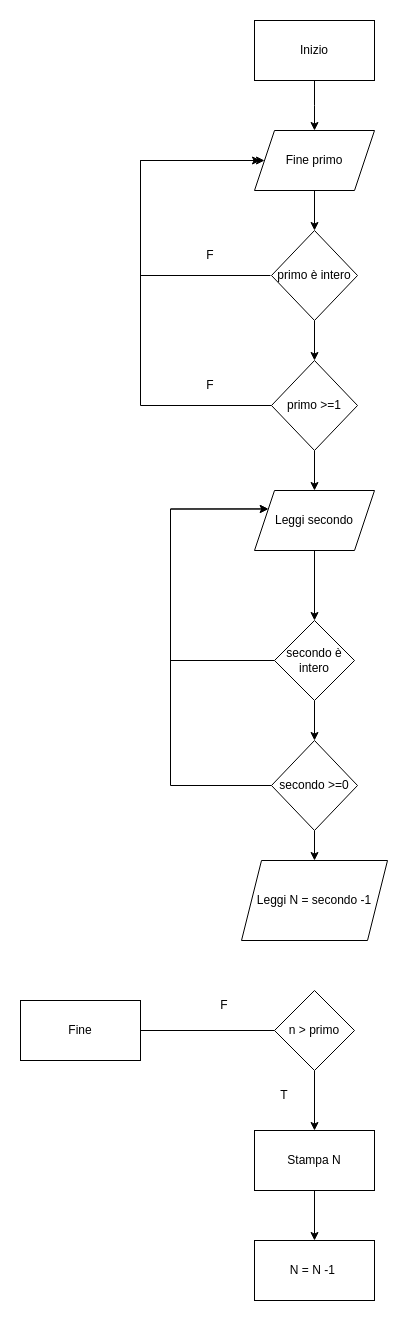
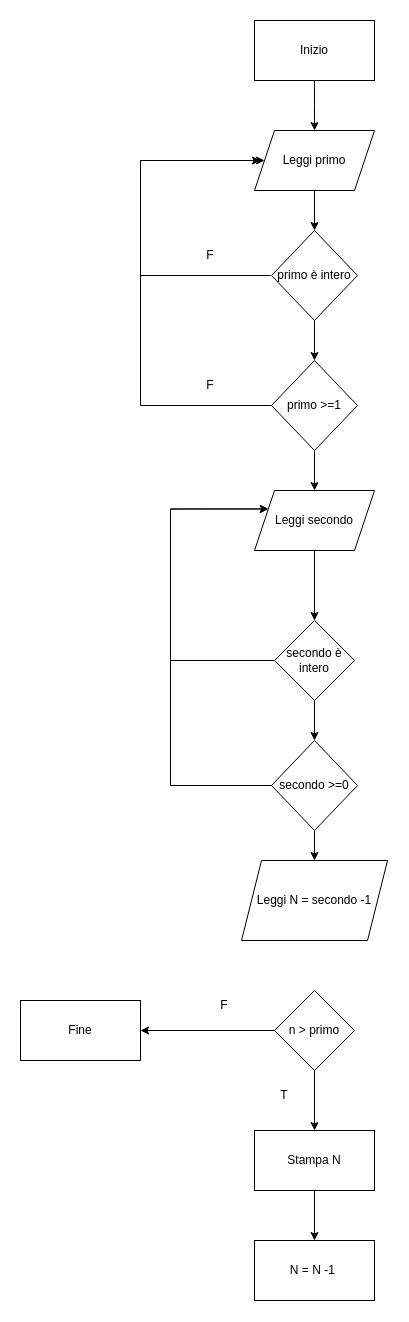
  <mxCell id="0" />
  <mxCell id="1" parent="0" />
  <mxCell id="2" value="" style="edgeStyle=orthogonalEdgeStyle;rounded=0;orthogonalLoop=1;jettySize=auto;html=1;" edge="1" parent="1" source="3"><mxGeometry relative="1" as="geometry"><mxPoint x="314" y="130" as="targetPoint" /></mxGeometry></mxCell>
  <mxCell id="3" value="Inizio" style="rounded=0;whiteSpace=wrap;html=1;" vertex="1" parent="1"><mxGeometry x="254" y="20" width="120" height="60" as="geometry" /></mxCell>
  <mxCell id="4" value="" style="edgeStyle=orthogonalEdgeStyle;rounded=0;orthogonalLoop=1;jettySize=auto;html=1;" edge="1" parent="1" source="5" target="8"><mxGeometry relative="1" as="geometry" /></mxCell>
- <mxCell id="5" value="Fine primo" style="shape=parallelogram;perimeter=parallelogramPerimeter;whiteSpace=wrap;html=1;fixedSize=1;" vertex="1" parent="1"><mxGeometry x="254" y="130" width="120" height="60" as="geometry" /></mxCell>
+ <mxCell id="5" value="Leggi primo" style="shape=parallelogram;perimeter=parallelogramPerimeter;whiteSpace=wrap;html=1;fixedSize=1;" vertex="1" parent="1"><mxGeometry x="254" y="130" width="120" height="60" as="geometry" /></mxCell>
  <mxCell id="6" style="edgeStyle=orthogonalEdgeStyle;rounded=0;orthogonalLoop=1;jettySize=auto;html=1;entryX=0;entryY=0.5;entryDx=0;entryDy=0;" edge="1" parent="1" target="5"><mxGeometry relative="1" as="geometry"><mxPoint x="270" y="275" as="sourcePoint" /><Array as="points"><mxPoint x="140" y="275" /><mxPoint x="140" y="160" /></Array></mxGeometry></mxCell>
  <mxCell id="7" value="" style="edgeStyle=orthogonalEdgeStyle;rounded=0;orthogonalLoop=1;jettySize=auto;html=1;" edge="1" parent="1" source="8" target="11"><mxGeometry relative="1" as="geometry" /></mxCell>
  <mxCell id="8" value="primo è intero" style="rhombus;whiteSpace=wrap;html=1;" vertex="1" parent="1"><mxGeometry x="271" y="230" width="86" height="90" as="geometry" /></mxCell>
  <mxCell id="9" style="edgeStyle=orthogonalEdgeStyle;rounded=0;orthogonalLoop=1;jettySize=auto;html=1;" edge="1" parent="1" source="11"><mxGeometry relative="1" as="geometry"><mxPoint x="260" y="160" as="targetPoint" /><Array as="points"><mxPoint x="140" y="405" /><mxPoint x="140" y="160" /></Array></mxGeometry></mxCell>
  <mxCell id="10" value="" style="edgeStyle=orthogonalEdgeStyle;rounded=0;orthogonalLoop=1;jettySize=auto;html=1;" edge="1" parent="1" source="11" target="15"><mxGeometry relative="1" as="geometry" /></mxCell>
  <mxCell id="11" value="primo &amp;gt;=1" style="rhombus;whiteSpace=wrap;html=1;" vertex="1" parent="1"><mxGeometry x="271" y="360" width="86" height="90" as="geometry" /></mxCell>
  <mxCell id="12" value="F" style="text;html=1;strokeColor=none;fillColor=none;align=center;verticalAlign=middle;whiteSpace=wrap;rounded=0;" vertex="1" parent="1"><mxGeometry x="180" y="240" width="60" height="30" as="geometry" /></mxCell>
  <mxCell id="13" value="F" style="text;html=1;strokeColor=none;fillColor=none;align=center;verticalAlign=middle;whiteSpace=wrap;rounded=0;" vertex="1" parent="1"><mxGeometry x="180" y="370" width="60" height="30" as="geometry" /></mxCell>
  <mxCell id="14" value="" style="edgeStyle=orthogonalEdgeStyle;rounded=0;orthogonalLoop=1;jettySize=auto;html=1;" edge="1" parent="1" source="15" target="18"><mxGeometry relative="1" as="geometry" /></mxCell>
  <mxCell id="15" value="Leggi secondo" style="shape=parallelogram;perimeter=parallelogramPerimeter;whiteSpace=wrap;html=1;fixedSize=1;" vertex="1" parent="1"><mxGeometry x="254" y="490" width="120" height="60" as="geometry" /></mxCell>
  <mxCell id="16" style="edgeStyle=orthogonalEdgeStyle;rounded=0;orthogonalLoop=1;jettySize=auto;html=1;entryX=0;entryY=0.25;entryDx=0;entryDy=0;exitX=0;exitY=0.5;exitDx=0;exitDy=0;" edge="1" parent="1" source="18" target="15"><mxGeometry relative="1" as="geometry"><Array as="points"><mxPoint x="170" y="660" /><mxPoint x="170" y="509" /></Array></mxGeometry></mxCell>
  <mxCell id="17" value="" style="edgeStyle=orthogonalEdgeStyle;rounded=0;orthogonalLoop=1;jettySize=auto;html=1;" edge="1" parent="1" source="18" target="21"><mxGeometry relative="1" as="geometry" /></mxCell>
  <mxCell id="18" value="secondo è intero" style="rhombus;whiteSpace=wrap;html=1;" vertex="1" parent="1"><mxGeometry x="274" y="620" width="80" height="80" as="geometry" /></mxCell>
  <mxCell id="19" style="edgeStyle=orthogonalEdgeStyle;rounded=0;orthogonalLoop=1;jettySize=auto;html=1;entryX=0;entryY=0.25;entryDx=0;entryDy=0;exitX=0;exitY=0.5;exitDx=0;exitDy=0;" edge="1" parent="1" source="21" target="15"><mxGeometry relative="1" as="geometry"><Array as="points"><mxPoint x="170" y="785" /><mxPoint x="170" y="509" /></Array></mxGeometry></mxCell>
  <mxCell id="20" value="" style="edgeStyle=orthogonalEdgeStyle;rounded=0;orthogonalLoop=1;jettySize=auto;html=1;" edge="1" parent="1" source="21" target="25"><mxGeometry relative="1" as="geometry" /></mxCell>
  <mxCell id="21" value="secondo &amp;gt;=0" style="rhombus;whiteSpace=wrap;html=1;" vertex="1" parent="1"><mxGeometry x="271" y="740" width="86" height="90" as="geometry" /></mxCell>
  <mxCell id="22" value="" style="edgeStyle=orthogonalEdgeStyle;rounded=0;orthogonalLoop=1;jettySize=auto;html=1;" edge="1" parent="1" source="24" target="27"><mxGeometry relative="1" as="geometry" /></mxCell>
- <mxCell id="23" value="" style="edgeStyle=orthogonalEdgeStyle;rounded=0;orthogonalLoop=1;jettySize=auto;html=1;endArrow=none;" edge="1" parent="1" source="24" target="29"><mxGeometry relative="1" as="geometry" /></mxCell>
+ <mxCell id="23" value="" style="edgeStyle=orthogonalEdgeStyle;rounded=0;orthogonalLoop=1;jettySize=auto;html=1;" edge="1" parent="1" source="24" target="29"><mxGeometry relative="1" as="geometry" /></mxCell>
  <mxCell id="24" value="n &amp;gt; primo" style="rhombus;whiteSpace=wrap;html=1;rounded=0;" vertex="1" parent="1"><mxGeometry x="274" y="990" width="80" height="80" as="geometry" /></mxCell>
  <mxCell id="25" value="Leggi N = secondo -1" style="shape=parallelogram;perimeter=parallelogramPerimeter;whiteSpace=wrap;html=1;fixedSize=1;" vertex="1" parent="1"><mxGeometry x="241" y="860" width="146" height="80" as="geometry" /></mxCell>
  <mxCell id="26" value="" style="edgeStyle=orthogonalEdgeStyle;rounded=0;orthogonalLoop=1;jettySize=auto;html=1;" edge="1" parent="1" source="27" target="31"><mxGeometry relative="1" as="geometry" /></mxCell>
  <mxCell id="27" value="Stampa N" style="whiteSpace=wrap;html=1;rounded=0;" vertex="1" parent="1"><mxGeometry x="254" y="1130" width="120" height="60" as="geometry" /></mxCell>
  <mxCell id="28" value="T" style="text;html=1;strokeColor=none;fillColor=none;align=center;verticalAlign=middle;whiteSpace=wrap;rounded=0;" vertex="1" parent="1"><mxGeometry x="254" y="1080" width="60" height="30" as="geometry" /></mxCell>
  <mxCell id="29" value="Fine" style="whiteSpace=wrap;html=1;rounded=0;" vertex="1" parent="1"><mxGeometry x="20" y="1000" width="120" height="60" as="geometry" /></mxCell>
  <mxCell id="30" value="F" style="text;html=1;strokeColor=none;fillColor=none;align=center;verticalAlign=middle;whiteSpace=wrap;rounded=0;" vertex="1" parent="1"><mxGeometry x="194" y="990" width="60" height="30" as="geometry" /></mxCell>
  <mxCell id="31" value="N = N -1&amp;nbsp;" style="whiteSpace=wrap;html=1;rounded=0;" vertex="1" parent="1"><mxGeometry x="254" y="1240" width="120" height="60" as="geometry" /></mxCell>
